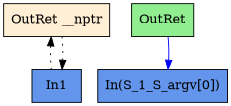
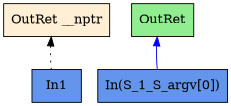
  digraph {
    rankdir=TB
    node [fillcolor="#6495ED" shape=box style=filled]
    edge [color="#000000" dir=back style=dotted]
    n1 [fillcolor="#FFEFD5" label="OutRet __nptr"]
    n2 [label=In1]
    n3 [fillcolor="#90EE90" label=OutRet]
    n4 [label="In(S_1_S_argv[0])"]
    n1 -> n2
-   n2 -> n1
-   n4 -> n3 [color="#0000FF" style=""]
+   n3 -> n4 [color="#0000FF" style=""]
  }
